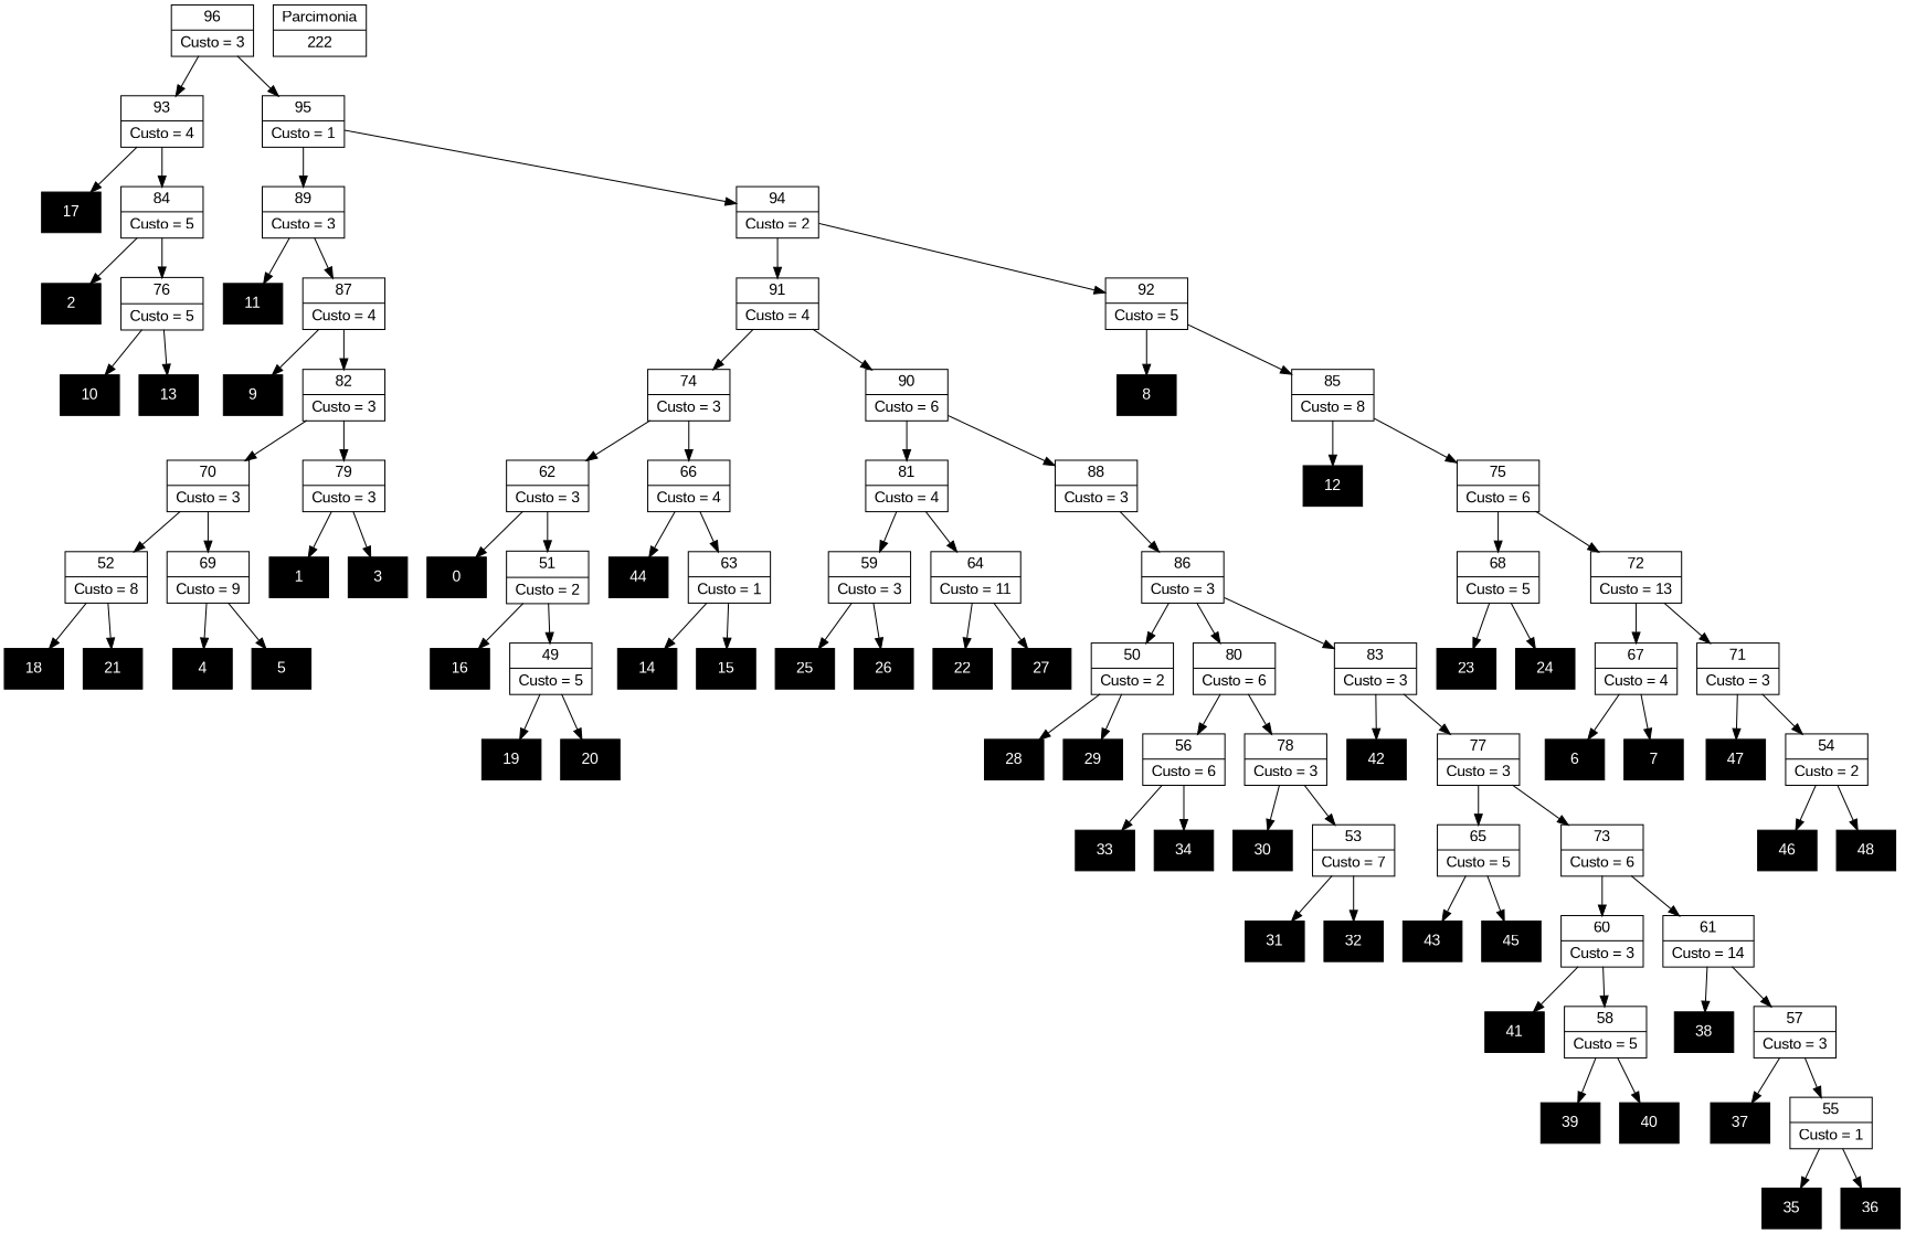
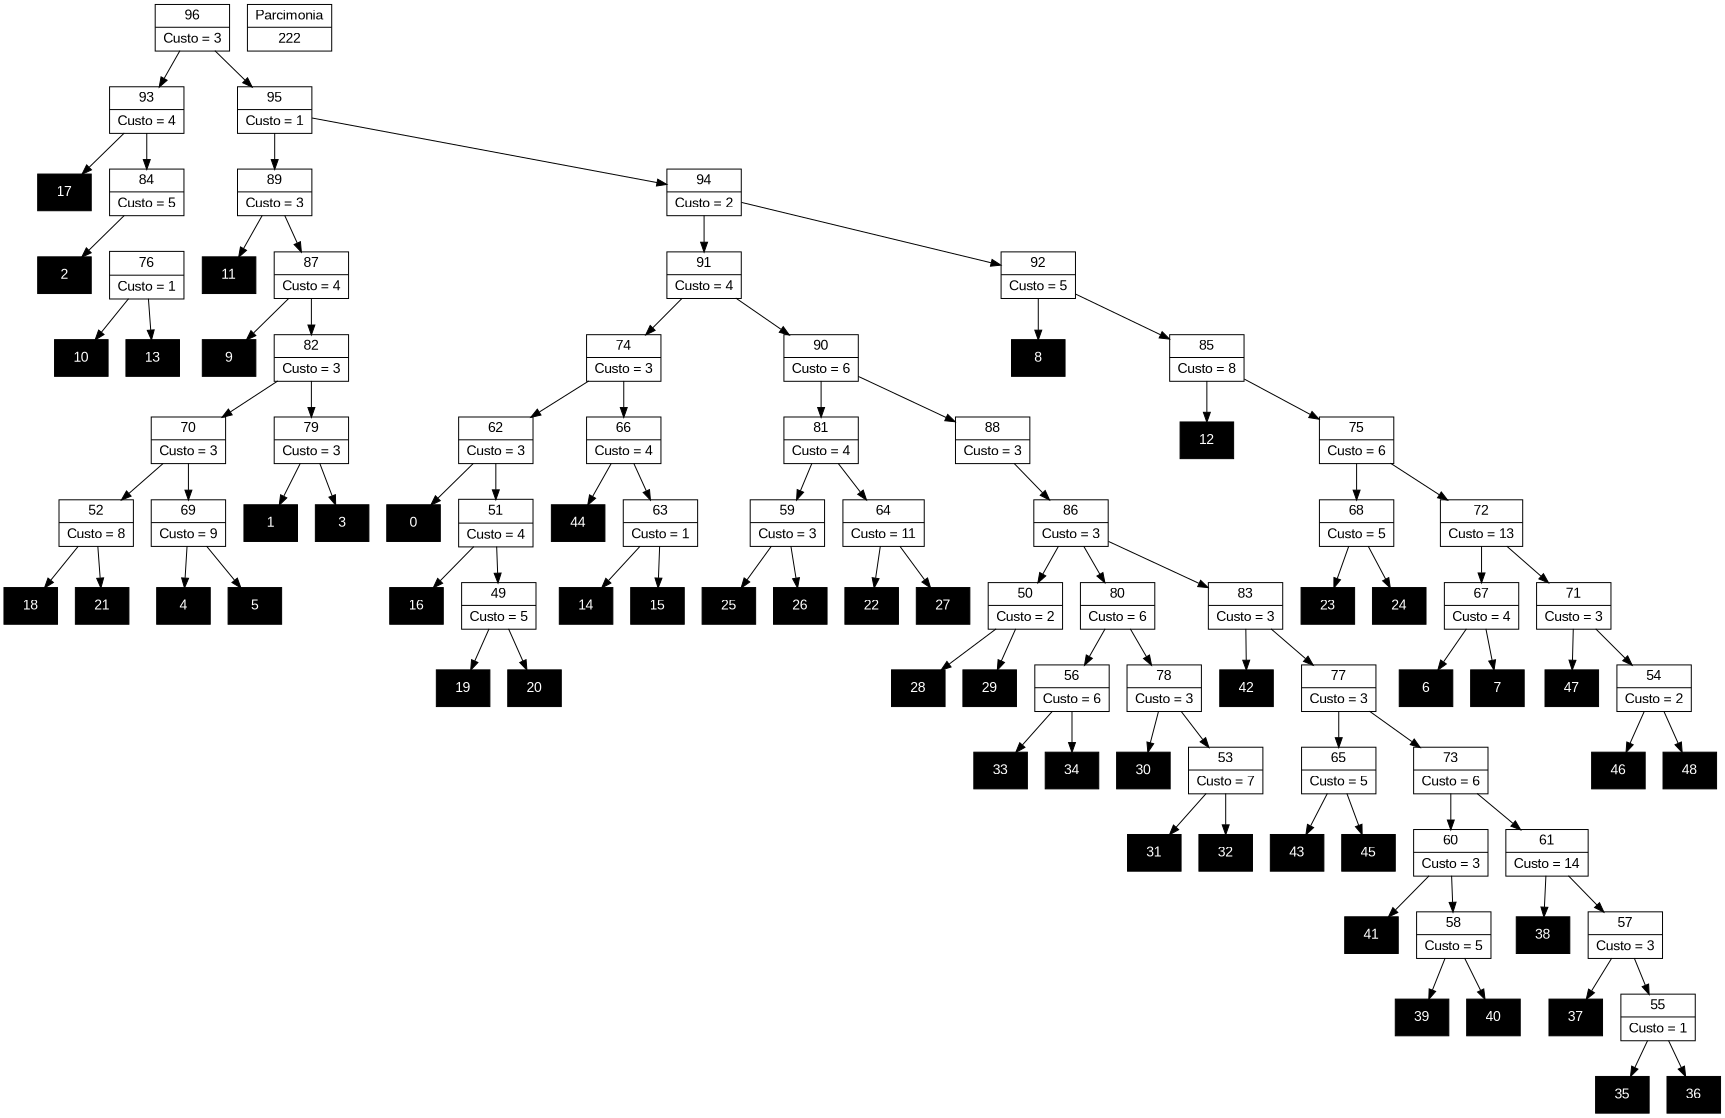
  digraph {
    fontname="Liberation Sans"
    node [fontname="Liberation Sans" shape=record]
    edge [fontname="Liberation Sans"]
    n1 [color=black fontcolor=white fontsize=14 height=0.5 label="{0}" style=filled]
    n2 [color=black fontcolor=white fontsize=14 height=0.5 label="{1}" style=filled]
    n3 [color=black fontcolor=white fontsize=14 height=0.5 label="{2}" style=filled]
    n4 [color=black fontcolor=white fontsize=14 height=0.5 label="{3}" style=filled]
    n5 [color=black fontcolor=white fontsize=14 height=0.5 label="{4}" style=filled]
    n6 [color=black fontcolor=white fontsize=14 height=0.5 label="{5}" style=filled]
    n7 [color=black fontcolor=white fontsize=14 height=0.5 label="{6}" style=filled]
    n8 [color=black fontcolor=white fontsize=14 height=0.5 label="{7}" style=filled]
    n9 [color=black fontcolor=white fontsize=14 height=0.5 label="{8}" style=filled]
    n10 [color=black fontcolor=white fontsize=14 height=0.5 label="{9}" style=filled]
    n11 [color=black fontcolor=white fontsize=14 height=0.5 label="{10}" style=filled]
    n12 [color=black fontcolor=white fontsize=14 height=0.5 label="{11}" style=filled]
    n13 [color=black fontcolor=white fontsize=14 height=0.5 label="{12}" style=filled]
    n14 [color=black fontcolor=white fontsize=14 height=0.5 label="{13}" style=filled]
    n15 [color=black fontcolor=white fontsize=14 height=0.5 label="{14}" style=filled]
    n16 [color=black fontcolor=white fontsize=14 height=0.5 label="{15}" style=filled]
    n17 [color=black fontcolor=white fontsize=14 height=0.5 label="{16}" style=filled]
    n18 [color=black fontcolor=white fontsize=14 height=0.5 label="{17}" style=filled]
    n19 [color=black fontcolor=white fontsize=14 height=0.5 label="{18}" style=filled]
    n20 [color=black fontcolor=white fontsize=14 height=0.5 label="{19}" style=filled]
    n21 [color=black fontcolor=white fontsize=14 height=0.5 label="{20}" style=filled]
    n22 [color=black fontcolor=white fontsize=14 height=0.5 label="{21}" style=filled]
    n23 [color=black fontcolor=white fontsize=14 height=0.5 label="{22}" style=filled]
    n24 [color=black fontcolor=white fontsize=14 height=0.5 label="{23}" style=filled]
    n25 [color=black fontcolor=white fontsize=14 height=0.5 label="{24}" style=filled]
    n26 [color=black fontcolor=white fontsize=14 height=0.5 label="{25}" style=filled]
    n27 [color=black fontcolor=white fontsize=14 height=0.5 label="{26}" style=filled]
    n28 [color=black fontcolor=white fontsize=14 height=0.5 label="{27}" style=filled]
    n29 [color=black fontcolor=white fontsize=14 height=0.5 label="{28}" style=filled]
    n30 [color=black fontcolor=white fontsize=14 height=0.5 label="{29}" style=filled]
    n31 [color=black fontcolor=white fontsize=14 height=0.5 label="{30}" style=filled]
    n32 [color=black fontcolor=white fontsize=14 height=0.5 label="{31}" style=filled]
    n33 [color=black fontcolor=white fontsize=14 height=0.5 label="{32}" style=filled]
    n34 [color=black fontcolor=white fontsize=14 height=0.5 label="{33}" style=filled]
    n35 [color=black fontcolor=white fontsize=14 height=0.5 label="{34}" style=filled]
    n36 [color=black fontcolor=white fontsize=14 height=0.5 label="{35}" style=filled]
    n37 [color=black fontcolor=white fontsize=14 height=0.5 label="{36}" style=filled]
    n38 [color=black fontcolor=white fontsize=14 height=0.5 label="{37}" style=filled]
    n39 [color=black fontcolor=white fontsize=14 height=0.5 label="{38}" style=filled]
    n40 [color=black fontcolor=white fontsize=14 height=0.5 label="{39}" style=filled]
    n41 [color=black fontcolor=white fontsize=14 height=0.5 label="{40}" style=filled]
    n42 [color=black fontcolor=white fontsize=14 height=0.5 label="{41}" style=filled]
    n43 [color=black fontcolor=white fontsize=14 height=0.5 label="{42}" style=filled]
    n44 [color=black fontcolor=white fontsize=14 height=0.5 label="{43}" style=filled]
    n45 [color=black fontcolor=white fontsize=14 height=0.5 label="{44}" style=filled]
    n46 [color=black fontcolor=white fontsize=14 height=0.5 label="{45}" style=filled]
    n47 [color=black fontcolor=white fontsize=14 height=0.5 label="{46}" style=filled]
    n48 [color=black fontcolor=white fontsize=14 height=0.5 label="{47}" style=filled]
    n49 [color=black fontcolor=white fontsize=14 height=0.5 label="{48}" style=filled]
    n50 [label="{49|Custo = 5}"]
    n51 [label="{50|Custo = 2}"]
-   n52 [label="{51|Custo = 2}"]
+   n52 [label="{51|Custo = 4}"]
    n53 [label="{52|Custo = 8}"]
    n54 [label="{53|Custo = 7}"]
    n55 [label="{54|Custo = 2}"]
    n56 [label="{55|Custo = 1}"]
    n57 [label="{56|Custo = 6}"]
    n58 [label="{57|Custo = 3}"]
    n59 [label="{58|Custo = 5}"]
    n60 [label="{59|Custo = 3}"]
    n61 [label="{60|Custo = 3}"]
    n62 [label="{61|Custo = 14}"]
    n63 [label="{62|Custo = 3}"]
    n64 [label="{63|Custo = 1}"]
    n65 [label="{64|Custo = 11}"]
    n66 [label="{65|Custo = 5}"]
    n67 [label="{66|Custo = 4}"]
    n68 [label="{67|Custo = 4}"]
    n69 [label="{68|Custo = 5}"]
    n70 [label="{69|Custo = 9}"]
    n71 [label="{70|Custo = 3}"]
    n72 [label="{71|Custo = 3}"]
    n73 [label="{72|Custo = 13}"]
    n74 [label="{73|Custo = 6}"]
    n75 [label="{74|Custo = 3}"]
    n76 [label="{75|Custo = 6}"]
-   n77 [label="{76|Custo = 5}"]
+   n77 [label="{76|Custo = 1}"]
    n78 [label="{77|Custo = 3}"]
    n79 [label="{78|Custo = 3}"]
    n80 [label="{79|Custo = 3}"]
    n81 [label="{80|Custo = 6}"]
    n82 [label="{81|Custo = 4}"]
    n83 [label="{82|Custo = 3}"]
    n84 [label="{83|Custo = 3}"]
    n85 [label="{84|Custo = 5}"]
    n86 [label="{85|Custo = 8}"]
    n87 [label="{86|Custo = 3}"]
    n88 [label="{87|Custo = 4}"]
    n89 [label="{88|Custo = 3}"]
    n90 [label="{89|Custo = 3}"]
    n91 [label="{90|Custo = 6}"]
    n92 [label="{91|Custo = 4}"]
    n93 [label="{92|Custo = 5}"]
    n94 [label="{93|Custo = 4}"]
    n95 [label="{94|Custo = 2}"]
    n96 [label="{95|Custo = 1}"]
    n97 [label="{96|Custo = 3}"]
    n98 [label="{Parcimonia|222}"]
    n50 -> n20
    n50 -> n21
    n51 -> n29
    n51 -> n30
    n52 -> n17
    n52 -> n50
    n53 -> n19
    n53 -> n22
    n54 -> n32
    n54 -> n33
    n55 -> n47
    n55 -> n49
    n56 -> n36
    n56 -> n37
    n57 -> n34
    n57 -> n35
    n58 -> n38
    n58 -> n56
    n59 -> n40
    n59 -> n41
    n60 -> n26
    n60 -> n27
    n61 -> n42
    n61 -> n59
    n62 -> n39
    n62 -> n58
    n63 -> n1
    n63 -> n52
    n64 -> n15
    n64 -> n16
    n65 -> n23
    n65 -> n28
    n66 -> n44
    n66 -> n46
    n67 -> n45
    n67 -> n64
    n68 -> n7
    n68 -> n8
    n69 -> n24
    n69 -> n25
    n70 -> n5
    n70 -> n6
    n71 -> n53
    n71 -> n70
    n72 -> n48
    n72 -> n55
    n73 -> n68
    n73 -> n72
    n74 -> n61
    n74 -> n62
    n75 -> n63
    n75 -> n67
    n76 -> n69
    n76 -> n73
    n77 -> n11
    n77 -> n14
    n78 -> n66
    n78 -> n74
    n79 -> n31
    n79 -> n54
    n80 -> n2
    n80 -> n4
    n81 -> n57
    n81 -> n79
    n82 -> n60
    n82 -> n65
    n83 -> n71
    n83 -> n80
    n84 -> n43
    n84 -> n78
    n85 -> n3
-   n85 -> n77
    n86 -> n13
    n86 -> n76
    n87 -> n51
    n87 -> n81
    n87 -> n84
    n88 -> n10
    n88 -> n83
    n89 -> n87
    n90 -> n12
    n90 -> n88
    n91 -> n82
    n91 -> n89
    n92 -> n75
    n92 -> n91
    n93 -> n9
    n93 -> n86
    n94 -> n18
    n94 -> n85
    n95 -> n92
    n95 -> n93
    n96 -> n90
    n96 -> n95
    n97 -> n94
    n97 -> n96
  }
